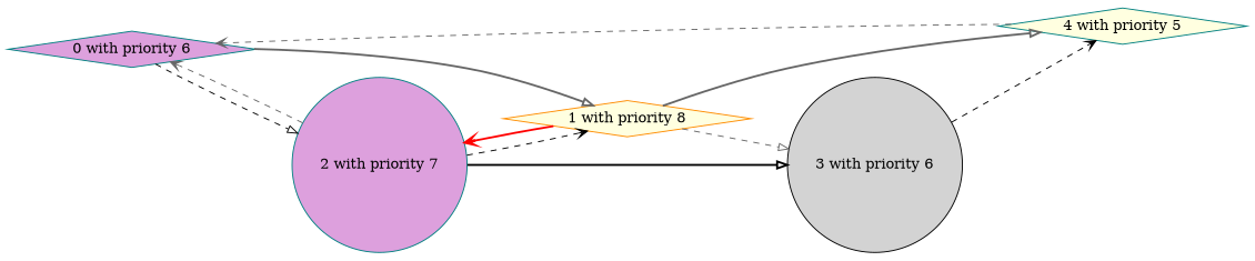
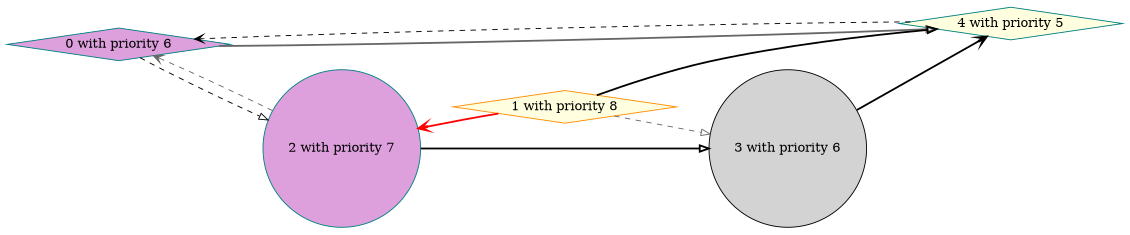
  digraph {
    rankdir=LR
    node [color=teal fillcolor=plum shape=diamond style=filled]
    edge [arrowhead=onormal color=black style=bold]
    n1 [label="0 with priority 6"]
    n2 [fillcolor=lightyellow label="4 with priority 5"]
    n3 [label="2 with priority 7" shape=circle]
    n4 [color=darkorange fillcolor=lightyellow label="1 with priority 8"]
    n5 [color=black fillcolor=lightgrey label="3 with priority 6" shape=circle]
-   n1 -> n4 [color=gray40]
+   n1 -> n2 [color=gray40]
    n1 -> n3 [style=dashed]
-   n2 -> n1 [arrowhead=vee color=gray40 style=dashed]
+   n2 -> n1 [arrowhead=vee style=dashed]
    n3 -> n1 [arrowhead=vee color=gray40 style=dashed]
-   n3 -> n4 [arrowhead=vee style=dashed]
    n3 -> n5
-   n4 -> n2 [color=gray40]
+   n4 -> n2
    n4 -> n3 [arrowhead=vee color=red]
    n4 -> n5 [color=gray40 style=dashed]
-   n5 -> n2 [arrowhead=vee style=dashed]
+   n5 -> n2 [arrowhead=vee]
  }
